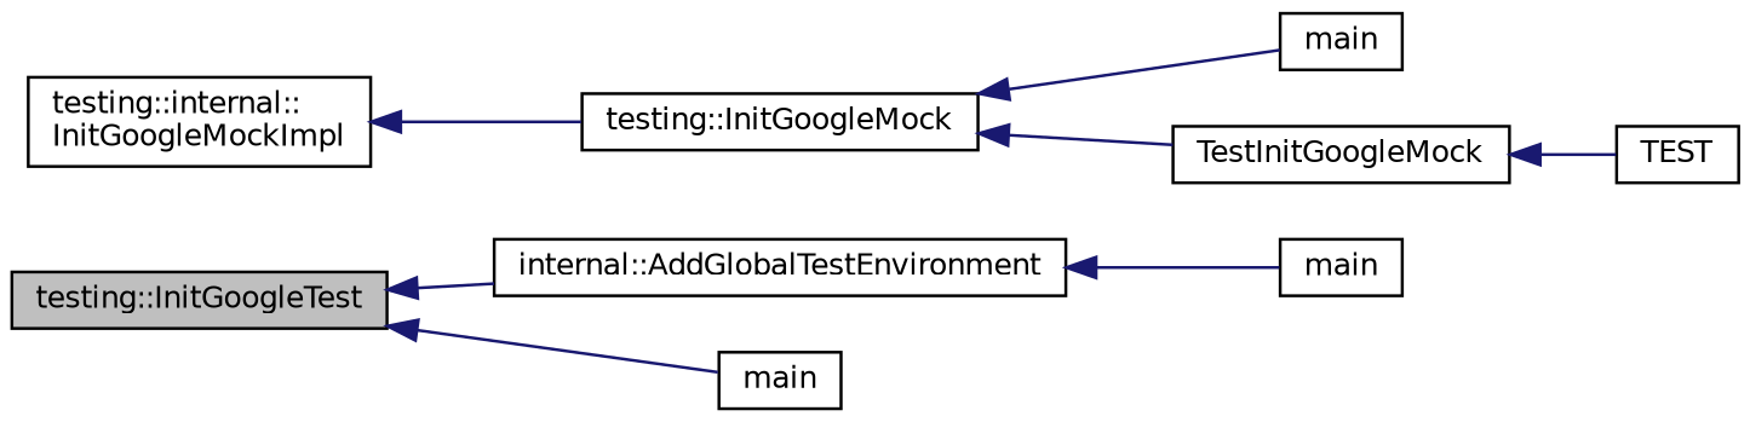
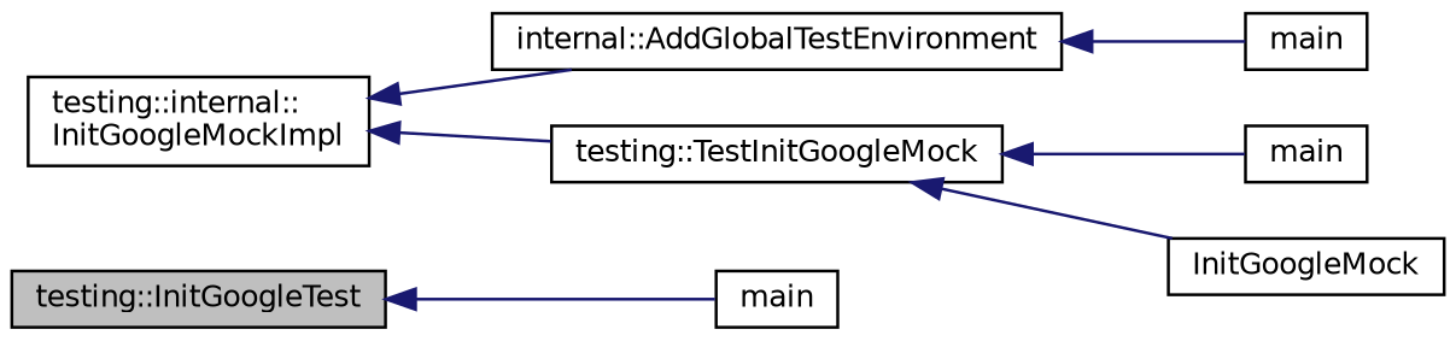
  digraph {
    rankdir=LR
    node [color=black fillcolor=white fontname=Helvetica fontsize=10 shape=record style=filled]
    edge [color=midnightblue dir=back fontname=Helvetica fontsize=10 labelfontname=Helvetica labelfontsize=10 style=solid]
    n1 [fillcolor=grey75 fontcolor=black height=0.2 label="testing::InitGoogleTest" width=0.4]
    n2 [height=0.2 label="internal::AddGlobalTestEnvironment" width=0.4]
    n3 [height=0.2 label=main width=0.4]
    n4 [height=0.2 label="testing::internal::\lInitGoogleMockImpl" width=0.4]
-   n5 [height=0.2 label="testing::InitGoogleMock" width=0.4]
+   n5 [height=0.2 label="testing::TestInitGoogleMock" width=0.4]
    n6 [height=0.2 label=main width=0.4]
    n7 [height=0.2 label=main width=0.4]
-   n8 [height=0.2 label=TestInitGoogleMock width=0.4]
-   n9 [height=0.2 label=TEST width=0.4]
-   n1 -> n2
+   n8 [height=0.2 label=InitGoogleMock width=0.4]
+   n4 -> n2
    n1 -> n3
    n2 -> n6
    n4 -> n5
    n5 -> n7
    n5 -> n8
-   n8 -> n9
  }
